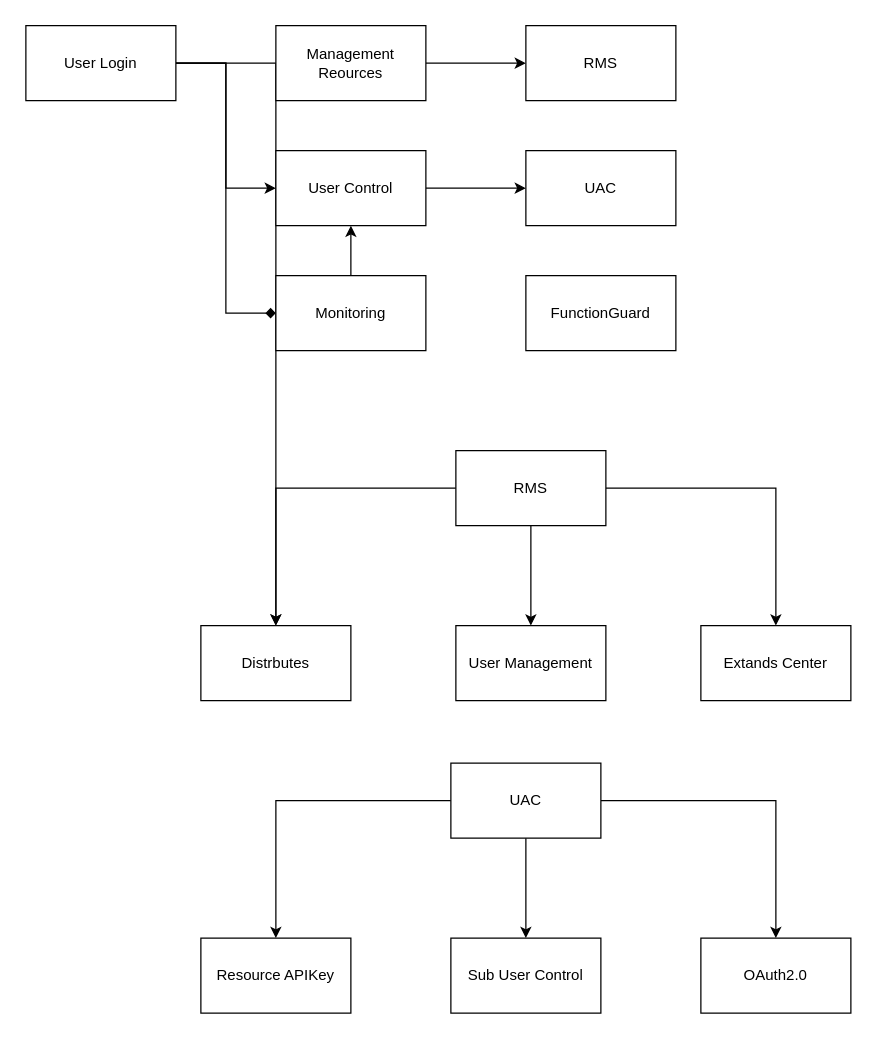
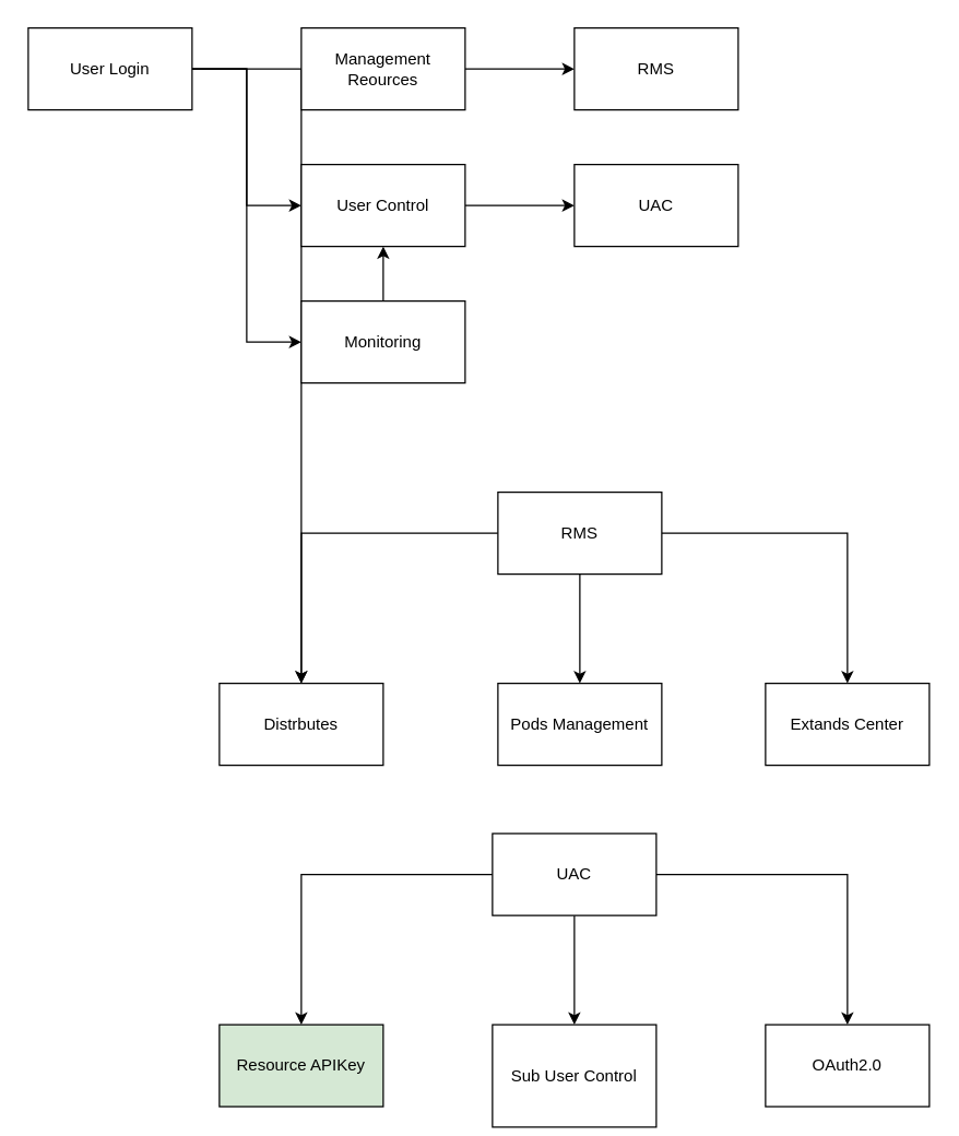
  <mxCell id="0" />
  <mxCell id="1" parent="0" />
  <mxCell id="2" value="" style="edgeStyle=orthogonalEdgeStyle;rounded=0;orthogonalLoop=1;jettySize=auto;html=1;" parent="1" source="5" target="19" edge="1"><mxGeometry relative="1" as="geometry" /></mxCell>
  <mxCell id="3" style="edgeStyle=orthogonalEdgeStyle;rounded=0;orthogonalLoop=1;jettySize=auto;html=1;entryX=0;entryY=0.5;entryDx=0;entryDy=0;" parent="1" source="5" target="7" edge="1"><mxGeometry relative="1" as="geometry" /></mxCell>
- <mxCell id="4" style="edgeStyle=orthogonalEdgeStyle;rounded=0;orthogonalLoop=1;jettySize=auto;html=1;entryX=0;entryY=0.5;entryDx=0;entryDy=0;endArrow=diamond;" parent="1" source="5" target="13" edge="1"><mxGeometry relative="1" as="geometry" /></mxCell>
+ <mxCell id="4" style="edgeStyle=orthogonalEdgeStyle;rounded=0;orthogonalLoop=1;jettySize=auto;html=1;entryX=0;entryY=0.5;entryDx=0;entryDy=0;" parent="1" source="5" target="13" edge="1"><mxGeometry relative="1" as="geometry" /></mxCell>
  <mxCell id="5" value="User Login" style="rounded=0;whiteSpace=wrap;html=1;" parent="1" vertex="1"><mxGeometry x="20" y="20" width="120" height="60" as="geometry" /></mxCell>
  <mxCell id="6" value="" style="edgeStyle=orthogonalEdgeStyle;rounded=0;orthogonalLoop=1;jettySize=auto;html=1;" parent="1" source="7" target="8" edge="1"><mxGeometry relative="1" as="geometry" /></mxCell>
  <mxCell id="7" value="User Control" style="rounded=0;whiteSpace=wrap;html=1;" parent="1" vertex="1"><mxGeometry x="220" y="120" width="120" height="60" as="geometry" /></mxCell>
  <mxCell id="8" value="UAC" style="rounded=0;whiteSpace=wrap;html=1;" parent="1" vertex="1"><mxGeometry x="420" y="120" width="120" height="60" as="geometry" /></mxCell>
  <mxCell id="9" value="" style="edgeStyle=orthogonalEdgeStyle;rounded=0;orthogonalLoop=1;jettySize=auto;html=1;" parent="1" source="10" target="11" edge="1"><mxGeometry relative="1" as="geometry" /></mxCell>
  <mxCell id="10" value="Management Reources" style="rounded=0;whiteSpace=wrap;html=1;" parent="1" vertex="1"><mxGeometry x="220" y="20" width="120" height="60" as="geometry" /></mxCell>
  <mxCell id="11" value="RMS" style="rounded=0;whiteSpace=wrap;html=1;" parent="1" vertex="1"><mxGeometry x="420" y="20" width="120" height="60" as="geometry" /></mxCell>
  <mxCell id="12" value="" style="edgeStyle=orthogonalEdgeStyle;rounded=0;orthogonalLoop=1;jettySize=auto;html=1;" parent="1" source="13" target="7" edge="1"><mxGeometry relative="1" as="geometry" /></mxCell>
  <mxCell id="13" value="Monitoring" style="rounded=0;whiteSpace=wrap;html=1;" parent="1" vertex="1"><mxGeometry x="220" y="220" width="120" height="60" as="geometry" /></mxCell>
- <mxCell id="14" value="FunctionGuard" style="rounded=0;whiteSpace=wrap;html=1;" parent="1" vertex="1"><mxGeometry x="420" y="220" width="120" height="60" as="geometry" /></mxCell>
  <mxCell id="15" value="" style="edgeStyle=orthogonalEdgeStyle;rounded=0;orthogonalLoop=1;jettySize=auto;html=1;" parent="1" source="18" target="21" edge="1"><mxGeometry relative="1" as="geometry" /></mxCell>
  <mxCell id="16" value="" style="edgeStyle=orthogonalEdgeStyle;rounded=0;orthogonalLoop=1;jettySize=auto;html=1;" parent="1" source="18" target="20" edge="1"><mxGeometry relative="1" as="geometry" /></mxCell>
  <mxCell id="17" value="" style="edgeStyle=orthogonalEdgeStyle;rounded=0;orthogonalLoop=1;jettySize=auto;html=1;" parent="1" source="18" target="19" edge="1"><mxGeometry relative="1" as="geometry" /></mxCell>
  <mxCell id="18" value="RMS" style="rounded=0;whiteSpace=wrap;html=1;" parent="1" vertex="1"><mxGeometry x="364" y="360" width="120" height="60" as="geometry" /></mxCell>
  <mxCell id="19" value="Distrbutes" style="rounded=0;whiteSpace=wrap;html=1;" parent="1" vertex="1"><mxGeometry x="160" y="500" width="120" height="60" as="geometry" /></mxCell>
  <mxCell id="20" value="Extands Center" style="rounded=0;whiteSpace=wrap;html=1;" parent="1" vertex="1"><mxGeometry x="560" y="500" width="120" height="60" as="geometry" /></mxCell>
- <mxCell id="21" value="User Management" style="rounded=0;whiteSpace=wrap;html=1;" parent="1" vertex="1"><mxGeometry x="364" y="500" width="120" height="60" as="geometry" /></mxCell>
+ <mxCell id="21" value="Pods Management" style="rounded=0;whiteSpace=wrap;html=1;" parent="1" vertex="1"><mxGeometry x="364" y="500" width="120" height="60" as="geometry" /></mxCell>
  <mxCell id="22" value="" style="edgeStyle=orthogonalEdgeStyle;rounded=0;orthogonalLoop=1;jettySize=auto;html=1;" parent="1" source="25" target="28" edge="1"><mxGeometry relative="1" as="geometry" /></mxCell>
  <mxCell id="23" value="" style="edgeStyle=orthogonalEdgeStyle;rounded=0;orthogonalLoop=1;jettySize=auto;html=1;" parent="1" source="25" target="27" edge="1"><mxGeometry relative="1" as="geometry" /></mxCell>
  <mxCell id="24" value="" style="edgeStyle=orthogonalEdgeStyle;rounded=0;orthogonalLoop=1;jettySize=auto;html=1;" parent="1" source="25" target="26" edge="1"><mxGeometry relative="1" as="geometry" /></mxCell>
  <mxCell id="25" value="UAC" style="rounded=0;whiteSpace=wrap;html=1;" parent="1" vertex="1"><mxGeometry x="360" y="610" width="120" height="60" as="geometry" /></mxCell>
- <mxCell id="26" value="Resource APIKey" style="rounded=0;whiteSpace=wrap;html=1;" parent="1" vertex="1"><mxGeometry x="160" y="750" width="120" height="60" as="geometry" /></mxCell>
+ <mxCell id="26" value="Resource APIKey" style="rounded=0;whiteSpace=wrap;html=1;fillColor=#d5e8d4;" parent="1" vertex="1"><mxGeometry x="160" y="750" width="120" height="60" as="geometry" /></mxCell>
  <mxCell id="27" value="OAuth2.0" style="rounded=0;whiteSpace=wrap;html=1;" parent="1" vertex="1"><mxGeometry x="560" y="750" width="120" height="60" as="geometry" /></mxCell>
- <mxCell id="28" value="Sub User Control" style="rounded=0;whiteSpace=wrap;html=1;" parent="1" vertex="1"><mxGeometry x="360" y="750" width="120" height="60" as="geometry" /></mxCell>
+ <mxCell id="28" value="Sub User Control" style="rounded=0;whiteSpace=wrap;html=1;" parent="1" vertex="1"><mxGeometry x="360" y="750" width="120" height="75" as="geometry" /></mxCell>
